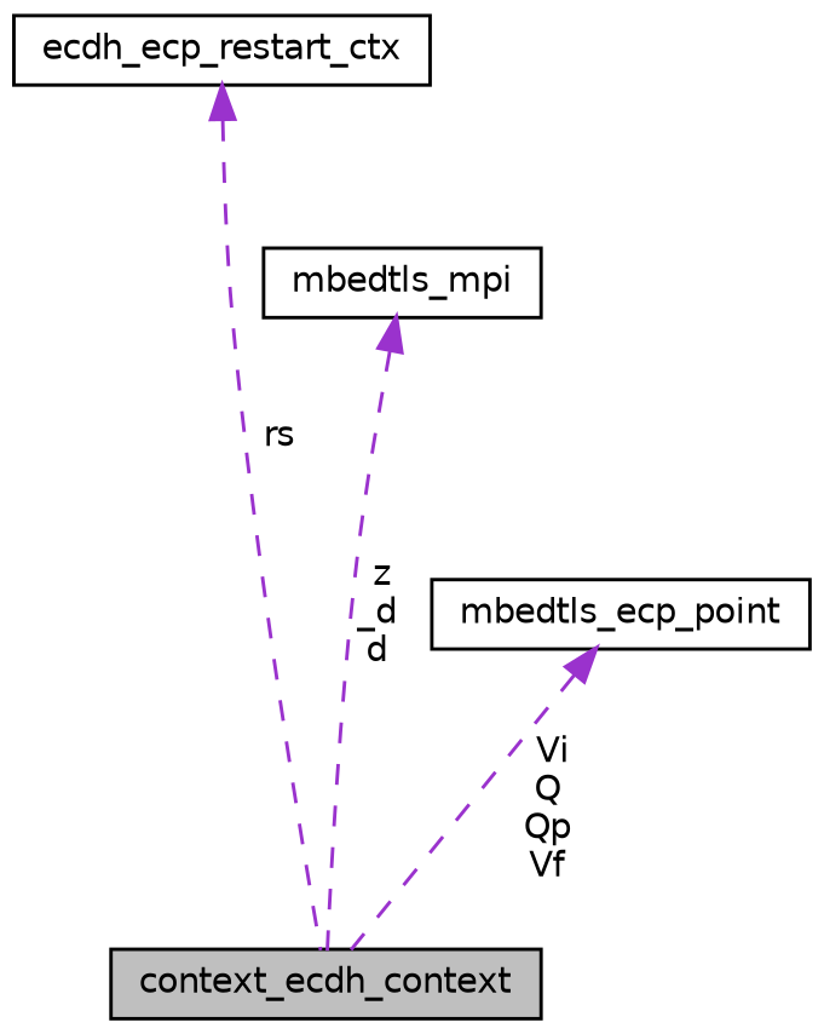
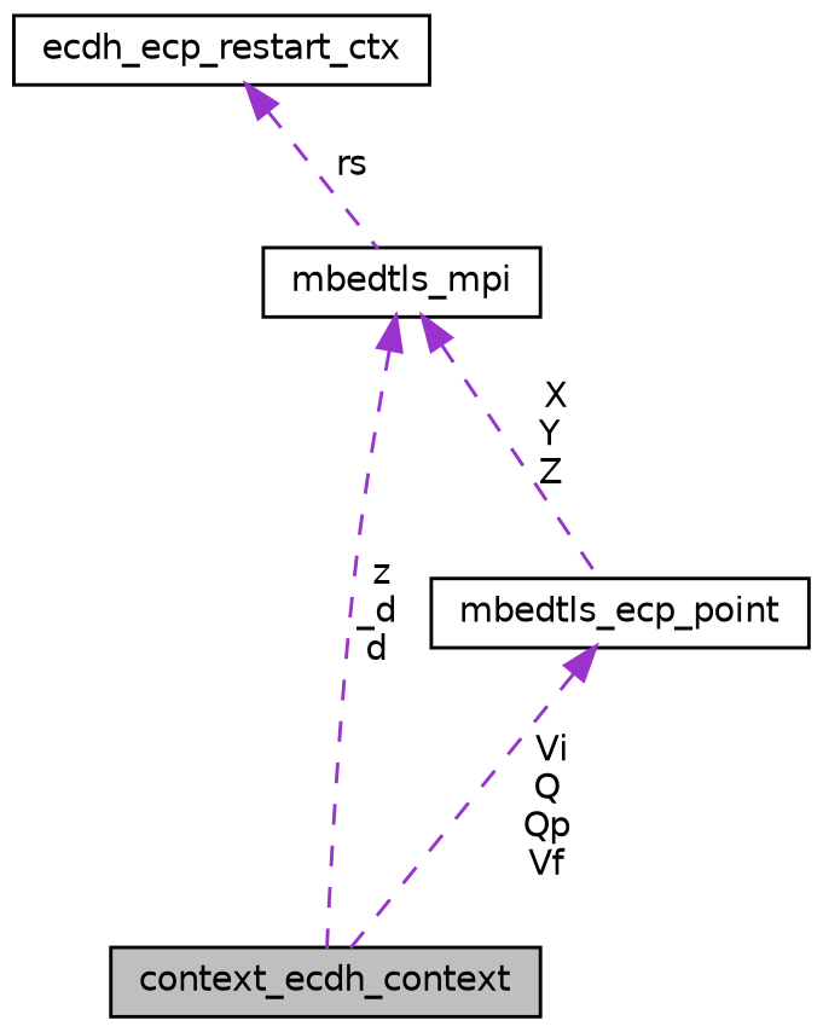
  digraph {
    node [color=black fontname=Helvetica fontsize=10 shape=record]
    edge [color=darkorchid3 dir=back fontname=Helvetica fontsize=10 labelfontname=Helvetica labelfontsize=10 style=dashed]
    n1 [fillcolor=grey75 fontcolor=black height=0.2 label=context_ecdh_context style=filled width=0.4]
    n2 [height=0.2 label=ecdh_ecp_restart_ctx width=0.4]
    n3 [height=0.2 label=mbedtls_ecp_point width=0.4]
    n4 [height=0.2 label=mbedtls_mpi width=0.4]
-   n2 -> n1 [label=" rs"]
+   n2 -> n4 [label=" rs"]
    n3 -> n1 [label=" Vi\nQ\nQp\nVf"]
    n4 -> n1 [label=" z\n_d\nd"]
+   n4 -> n3 [label=" X\nY\nZ"]
  }
